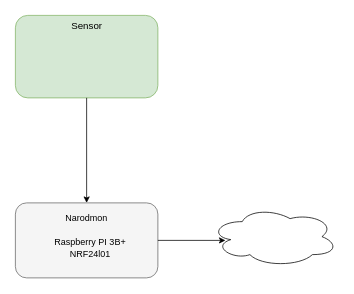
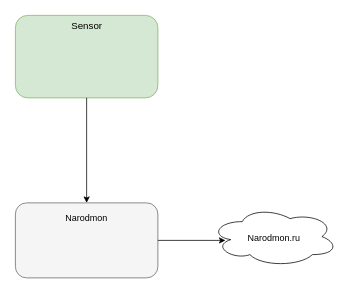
  <mxCell id="0" />
  <mxCell id="1" parent="0" />
  <mxCell id="2" value="" style="rounded=1;whiteSpace=wrap;html=1;fillColor=#d5e8d4;strokeColor=#82b366;fontStyle=1" vertex="1" parent="1"><mxGeometry x="20" y="20" width="190" height="110" as="geometry" /></mxCell>
  <mxCell id="3" value="&lt;font style=&quot;font-size: 13px&quot;&gt;Sensor&lt;/font&gt;&lt;br&gt;" style="text;strokeColor=none;fillColor=none;html=1;fontSize=24;fontStyle=0;verticalAlign=middle;align=center;" vertex="1" parent="1"><mxGeometry x="25" y="28" width="180" height="3" as="geometry" /></mxCell>
  <mxCell id="4" value="" style="rounded=1;whiteSpace=wrap;html=1;fillColor=#f5f5f5;strokeColor=#666666;fontColor=#333333;" vertex="1" parent="1"><mxGeometry x="20" y="270" width="190" height="100" as="geometry" /></mxCell>
  <mxCell id="5" value="Narodmon" style="text;html=1;strokeColor=none;fillColor=none;align=center;verticalAlign=middle;whiteSpace=wrap;rounded=0;" vertex="1" parent="1"><mxGeometry x="70" y="280" width="90" height="20" as="geometry" /></mxCell>
- <mxCell id="6" value="Raspberry PI 3B+&lt;br&gt;NRF24l01" style="text;html=1;strokeColor=none;fillColor=none;align=center;verticalAlign=middle;whiteSpace=wrap;rounded=0;" vertex="1" parent="1"><mxGeometry x="40" y="300" width="160" height="60" as="geometry" /></mxCell>
  <mxCell id="7" value="" style="endArrow=classic;html=1;exitX=0.5;exitY=1;exitDx=0;exitDy=0;entryX=0.5;entryY=0;entryDx=0;entryDy=0;" edge="1" parent="1" source="2" target="4"><mxGeometry width="50" height="50" relative="1" as="geometry"><mxPoint x="20" y="440" as="sourcePoint" /><mxPoint x="70" y="390" as="targetPoint" /><Array as="points" /></mxGeometry></mxCell>
  <mxCell id="8" value="" style="ellipse;shape=cloud;whiteSpace=wrap;html=1;" vertex="1" parent="1"><mxGeometry x="280" y="275" width="170" height="80" as="geometry" /></mxCell>
+ <mxCell id="9" value="Narodmon.ru" style="text;html=1;strokeColor=none;fillColor=none;align=center;verticalAlign=middle;whiteSpace=wrap;rounded=0;" vertex="1" parent="1"><mxGeometry x="310" y="302" width="110" height="30" as="geometry" /></mxCell>
  <mxCell id="10" value="" style="endArrow=classic;html=1;entryX=0.118;entryY=0.563;entryDx=0;entryDy=0;entryPerimeter=0;exitX=1;exitY=0.5;exitDx=0;exitDy=0;" edge="1" parent="1" source="4" target="8"><mxGeometry width="50" height="50" relative="1" as="geometry"><mxPoint x="210" y="340" as="sourcePoint" /><mxPoint x="260" y="290" as="targetPoint" /></mxGeometry></mxCell>
